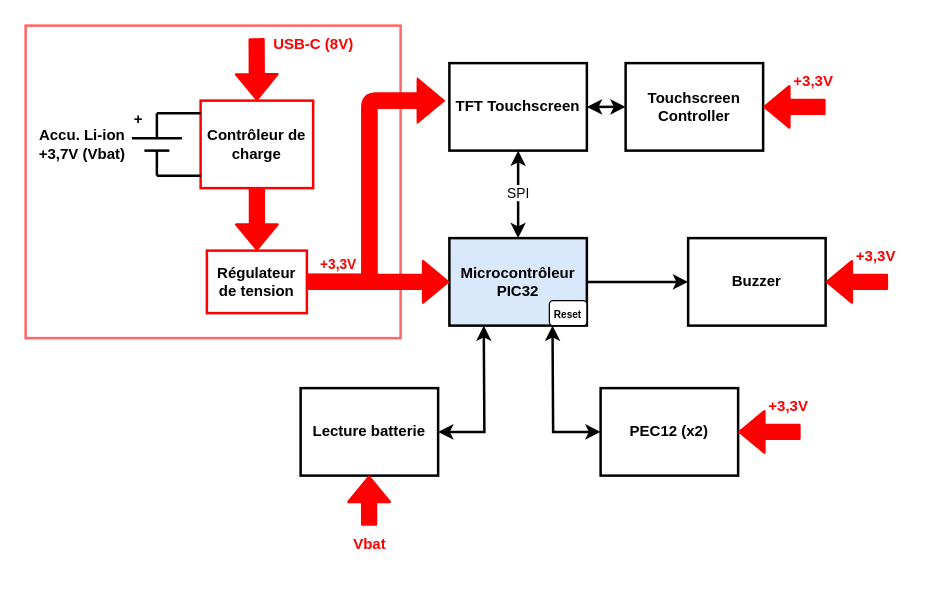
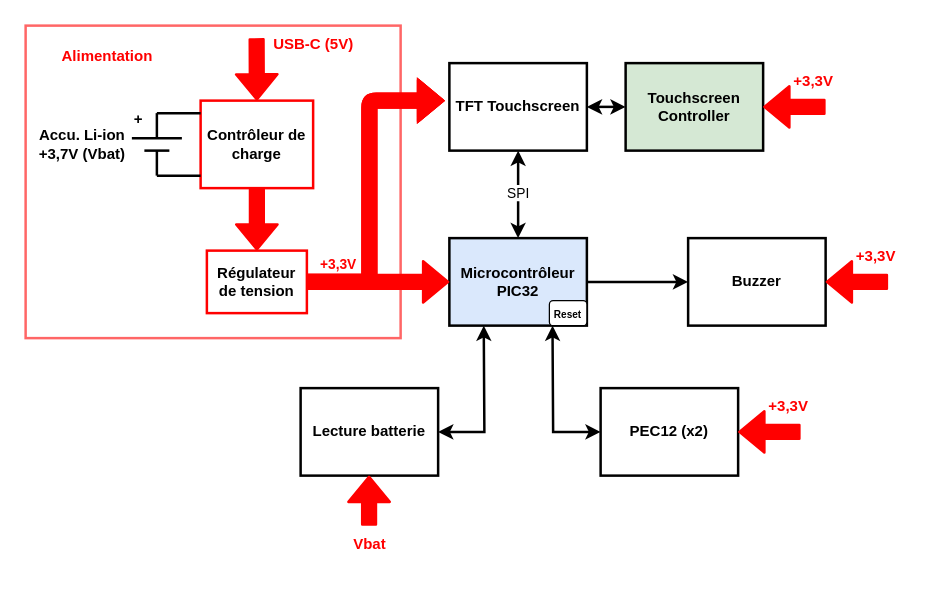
  <mxCell id="0" />
  <mxCell id="1" parent="0" />
  <mxCell id="2" value="&lt;b&gt;Contrôleur de charge&lt;/b&gt;" style="rounded=0;whiteSpace=wrap;html=1;strokeWidth=2;strokeColor=#FF0000;" parent="1" vertex="1"><mxGeometry x="160" y="80" width="90" height="70" as="geometry" /></mxCell>
+ <mxCell id="3" value="&lt;b&gt;&lt;font color=&quot;#ff0000&quot;&gt;Alimentation&lt;/font&gt;&lt;/b&gt;" style="text;html=1;align=center;verticalAlign=middle;resizable=0;points=[];autosize=1;strokeColor=none;fillColor=none;" parent="1" vertex="1"><mxGeometry x="35" y="30" width="100" height="30" as="geometry" /></mxCell>
  <mxCell id="4" value="" style="edgeStyle=orthogonalEdgeStyle;rounded=0;orthogonalLoop=1;jettySize=auto;html=1;strokeWidth=2;" edge="1" parent="1" source="5" target="31"><mxGeometry relative="1" as="geometry" /></mxCell>
  <mxCell id="5" value="&lt;b&gt;Microcontrôleur&lt;br&gt;PIC32&lt;br&gt;&lt;/b&gt;" style="rounded=0;whiteSpace=wrap;html=1;strokeWidth=2;fillColor=#dae8fc;" parent="1" vertex="1"><mxGeometry x="359" y="190" width="110" height="70" as="geometry" /></mxCell>
  <mxCell id="6" value="&lt;b&gt;Régulateur de tension&lt;br&gt;&lt;/b&gt;" style="rounded=0;whiteSpace=wrap;html=1;strokeWidth=2;strokeColor=#FF0000;" parent="1" vertex="1"><mxGeometry x="165" y="200" width="80" height="50" as="geometry" /></mxCell>
- <mxCell id="7" value="&lt;b&gt;&lt;font color=&quot;#ff0000&quot;&gt;USB-C (8V)&lt;/font&gt;&lt;/b&gt;" style="text;html=1;align=center;verticalAlign=middle;resizable=0;points=[];autosize=1;strokeColor=none;fillColor=none;" parent="1" vertex="1"><mxGeometry x="205" y="20" width="90" height="30" as="geometry" /></mxCell>
+ <mxCell id="7" value="&lt;b&gt;&lt;font color=&quot;#ff0000&quot;&gt;USB-C (5V)&lt;/font&gt;&lt;/b&gt;" style="text;html=1;align=center;verticalAlign=middle;resizable=0;points=[];autosize=1;strokeColor=none;fillColor=none;" parent="1" vertex="1"><mxGeometry x="205" y="20" width="90" height="30" as="geometry" /></mxCell>
  <mxCell id="8" value="" style="endArrow=none;html=1;rounded=0;strokeWidth=2;" parent="1" edge="1"><mxGeometry width="50" height="50" relative="1" as="geometry"><mxPoint x="125" y="90" as="sourcePoint" /><mxPoint x="160" y="90" as="targetPoint" /></mxGeometry></mxCell>
  <mxCell id="9" value="" style="endArrow=none;html=1;rounded=0;strokeWidth=2;" parent="1" edge="1"><mxGeometry width="50" height="50" relative="1" as="geometry"><mxPoint x="125" y="140" as="sourcePoint" /><mxPoint x="160" y="140" as="targetPoint" /></mxGeometry></mxCell>
  <mxCell id="10" value="" style="endArrow=none;html=1;rounded=0;strokeWidth=2;" parent="1" edge="1"><mxGeometry width="50" height="50" relative="1" as="geometry"><mxPoint x="125" y="140" as="sourcePoint" /><mxPoint x="125" y="120" as="targetPoint" /></mxGeometry></mxCell>
  <mxCell id="11" value="" style="endArrow=none;html=1;rounded=0;strokeWidth=2;" parent="1" edge="1"><mxGeometry width="50" height="50" relative="1" as="geometry"><mxPoint x="125" y="110" as="sourcePoint" /><mxPoint x="125" y="90" as="targetPoint" /></mxGeometry></mxCell>
  <mxCell id="12" value="" style="endArrow=none;html=1;rounded=0;strokeWidth=2;" parent="1" edge="1"><mxGeometry width="50" height="50" relative="1" as="geometry"><mxPoint x="105" y="110" as="sourcePoint" /><mxPoint x="145" y="110" as="targetPoint" /></mxGeometry></mxCell>
  <mxCell id="13" value="" style="endArrow=none;html=1;rounded=0;strokeWidth=2;" parent="1" edge="1"><mxGeometry width="50" height="50" relative="1" as="geometry"><mxPoint x="115" y="120" as="sourcePoint" /><mxPoint x="135" y="120" as="targetPoint" /></mxGeometry></mxCell>
  <mxCell id="14" value="&lt;b&gt;+&lt;/b&gt;" style="text;html=1;align=center;verticalAlign=middle;resizable=0;points=[];autosize=1;strokeColor=none;fillColor=none;" parent="1" vertex="1"><mxGeometry x="95" y="80" width="30" height="30" as="geometry" /></mxCell>
  <mxCell id="15" value="" style="shape=flexArrow;endArrow=classic;html=1;rounded=1;exitX=1;exitY=0.5;exitDx=0;exitDy=0;entryX=0;entryY=0.5;entryDx=0;entryDy=0;strokeColor=#FF0000;strokeWidth=2;fillColor=#FF0000;" parent="1" source="6" target="5" edge="1"><mxGeometry width="50" height="50" relative="1" as="geometry"><mxPoint x="245" y="224.8" as="sourcePoint" /><mxPoint x="315" y="224.8" as="targetPoint" /></mxGeometry></mxCell>
  <mxCell id="16" value="" style="shape=flexArrow;endArrow=classic;html=1;rounded=1;exitX=0.5;exitY=1;exitDx=0;exitDy=0;entryX=0.5;entryY=0;entryDx=0;entryDy=0;strokeColor=#FF0000;strokeWidth=2;shadow=0;fillColor=#FF0000;" parent="1" source="2" target="6" edge="1"><mxGeometry width="50" height="50" relative="1" as="geometry"><mxPoint x="255" y="235" as="sourcePoint" /><mxPoint x="335" y="235" as="targetPoint" /></mxGeometry></mxCell>
  <mxCell id="17" value="" style="shape=flexArrow;endArrow=classic;html=1;rounded=1;exitX=0.5;exitY=1;exitDx=0;exitDy=0;entryX=0.5;entryY=0;entryDx=0;entryDy=0;strokeColor=#FF0000;strokeWidth=2;shadow=0;fillColor=#FF0000;gradientColor=none;gradientDirection=radial;" parent="1" target="2" edge="1"><mxGeometry width="50" height="50" relative="1" as="geometry"><mxPoint x="204.8" y="30" as="sourcePoint" /><mxPoint x="204.8" y="80" as="targetPoint" /></mxGeometry></mxCell>
  <mxCell id="18" value="" style="shape=flexArrow;endArrow=classic;html=1;rounded=1;exitX=1;exitY=0.5;exitDx=0;exitDy=0;strokeColor=#FF0000;strokeWidth=2;fillColor=#FF0000;fillStyle=auto;" parent="1" source="6" edge="1"><mxGeometry width="50" height="50" relative="1" as="geometry"><mxPoint x="255" y="235" as="sourcePoint" /><mxPoint x="355" y="80" as="targetPoint" /><Array as="points"><mxPoint x="295" y="225" /><mxPoint x="295" y="80" /></Array></mxGeometry></mxCell>
  <mxCell id="19" value="&lt;b&gt;&lt;font color=&quot;#ff0000&quot;&gt;+3,3V&lt;/font&gt;&lt;/b&gt;" style="edgeLabel;html=1;align=center;verticalAlign=middle;resizable=0;points=[];" parent="18" vertex="1" connectable="0"><mxGeometry x="-0.806" y="-2" relative="1" as="geometry"><mxPoint x="-1" y="-17" as="offset" /></mxGeometry></mxCell>
  <mxCell id="20" value="&lt;b&gt;Accu. Li-ion&lt;br&gt;+3,7V (Vbat)&lt;br&gt;&lt;/b&gt;" style="text;html=1;align=center;verticalAlign=middle;resizable=0;points=[];autosize=1;strokeColor=none;fillColor=none;" parent="1" vertex="1"><mxGeometry x="20" y="95" width="90" height="40" as="geometry" /></mxCell>
  <mxCell id="21" value="" style="shape=flexArrow;endArrow=classic;html=1;rounded=1;exitX=1;exitY=0.5;exitDx=0;exitDy=0;strokeColor=#FF0000;strokeWidth=2;fillColor=#FF0000;fillStyle=auto;" edge="1" parent="1"><mxGeometry width="50" height="50" relative="1" as="geometry"><mxPoint x="245" y="225" as="sourcePoint" /><mxPoint x="355" y="80" as="targetPoint" /><Array as="points"><mxPoint x="295" y="225" /><mxPoint x="295" y="80" /></Array></mxGeometry></mxCell>
  <mxCell id="22" value="&lt;b&gt;&lt;font color=&quot;#ff0000&quot;&gt;+3,3V&lt;/font&gt;&lt;/b&gt;" style="edgeLabel;html=1;align=center;verticalAlign=middle;resizable=0;points=[];" vertex="1" connectable="0" parent="21"><mxGeometry x="-0.806" y="-2" relative="1" as="geometry"><mxPoint x="-1" y="-17" as="offset" /></mxGeometry></mxCell>
  <mxCell id="23" value="&lt;b&gt;Lecture batterie&lt;br&gt;&lt;/b&gt;" style="rounded=0;whiteSpace=wrap;html=1;strokeWidth=2;" vertex="1" parent="1"><mxGeometry x="240" y="310" width="110" height="70" as="geometry" /></mxCell>
  <mxCell id="24" value="&lt;b&gt;&lt;font color=&quot;#ff0000&quot;&gt;Vbat&lt;/font&gt;&lt;/b&gt;" style="text;html=1;align=center;verticalAlign=middle;resizable=0;points=[];autosize=1;strokeColor=none;fillColor=none;" vertex="1" parent="1"><mxGeometry x="270" y="420" width="50" height="30" as="geometry" /></mxCell>
  <mxCell id="25" value="&lt;b&gt;TFT Touchscreen&lt;br&gt;&lt;/b&gt;" style="rounded=0;whiteSpace=wrap;html=1;strokeWidth=2;" vertex="1" parent="1"><mxGeometry x="359" y="50" width="110" height="70" as="geometry" /></mxCell>
  <mxCell id="26" value="" style="shape=flexArrow;endArrow=classic;html=1;rounded=1;entryX=0.5;entryY=0;entryDx=0;entryDy=0;strokeColor=#FF0000;strokeWidth=2;shadow=0;fillColor=#FF0000;" edge="1" parent="1"><mxGeometry width="50" height="50" relative="1" as="geometry"><mxPoint x="294.76" y="420" as="sourcePoint" /><mxPoint x="294.76" y="380" as="targetPoint" /></mxGeometry></mxCell>
  <mxCell id="27" value="" style="endArrow=classic;startArrow=classic;html=1;rounded=0;entryX=0.5;entryY=1;entryDx=0;entryDy=0;exitX=0.5;exitY=0;exitDx=0;exitDy=0;strokeWidth=2;" edge="1" parent="1" source="5" target="25"><mxGeometry width="50" height="50" relative="1" as="geometry"><mxPoint x="530" y="240" as="sourcePoint" /><mxPoint x="580" y="190" as="targetPoint" /></mxGeometry></mxCell>
  <mxCell id="28" value="SPI" style="edgeLabel;html=1;align=center;verticalAlign=middle;resizable=0;points=[];" vertex="1" connectable="0" parent="27"><mxGeometry x="0.053" y="1" relative="1" as="geometry"><mxPoint as="offset" /></mxGeometry></mxCell>
- <mxCell id="29" value="&lt;b&gt;Touchscreen Controller&lt;br&gt;&lt;/b&gt;" style="rounded=0;whiteSpace=wrap;html=1;strokeWidth=2;" vertex="1" parent="1"><mxGeometry x="500" y="50" width="110" height="70" as="geometry" /></mxCell>
+ <mxCell id="29" value="&lt;b&gt;Touchscreen Controller&lt;br&gt;&lt;/b&gt;" style="rounded=0;whiteSpace=wrap;html=1;strokeWidth=2;fillColor=#d5e8d4;" vertex="1" parent="1"><mxGeometry x="500" y="50" width="110" height="70" as="geometry" /></mxCell>
  <mxCell id="30" value="" style="endArrow=classic;startArrow=classic;html=1;rounded=0;exitX=1;exitY=0.5;exitDx=0;exitDy=0;entryX=0;entryY=0.5;entryDx=0;entryDy=0;strokeWidth=2;" edge="1" parent="1" source="25" target="29"><mxGeometry width="50" height="50" relative="1" as="geometry"><mxPoint x="570" y="220" as="sourcePoint" /><mxPoint x="620" y="170" as="targetPoint" /></mxGeometry></mxCell>
  <mxCell id="31" value="&lt;b&gt;Buzzer&lt;br&gt;&lt;/b&gt;" style="rounded=0;whiteSpace=wrap;html=1;strokeWidth=2;" vertex="1" parent="1"><mxGeometry x="550" y="190" width="110" height="70" as="geometry" /></mxCell>
  <mxCell id="32" value="" style="shape=flexArrow;endArrow=classic;html=1;rounded=1;entryX=1;entryY=0.5;entryDx=0;entryDy=0;strokeColor=#FF0000;strokeWidth=2;shadow=0;fillColor=#FF0000;" edge="1" parent="1" target="31"><mxGeometry width="50" height="50" relative="1" as="geometry"><mxPoint x="710" y="225" as="sourcePoint" /><mxPoint x="700" y="220" as="targetPoint" /></mxGeometry></mxCell>
  <mxCell id="33" value="&lt;b&gt;&lt;font color=&quot;#ff0000&quot;&gt;+3,3V&lt;/font&gt;&lt;/b&gt;" style="text;html=1;align=center;verticalAlign=middle;resizable=0;points=[];autosize=1;strokeColor=none;fillColor=none;" vertex="1" parent="1"><mxGeometry x="670" y="190" width="60" height="30" as="geometry" /></mxCell>
  <mxCell id="34" value="" style="shape=flexArrow;endArrow=classic;html=1;rounded=1;entryX=1;entryY=0.5;entryDx=0;entryDy=0;strokeColor=#FF0000;strokeWidth=2;shadow=0;fillColor=#FF0000;" edge="1" parent="1"><mxGeometry width="50" height="50" relative="1" as="geometry"><mxPoint x="660" y="85" as="sourcePoint" /><mxPoint x="610" y="85" as="targetPoint" /></mxGeometry></mxCell>
  <mxCell id="35" value="&lt;b&gt;&lt;font color=&quot;#ff0000&quot;&gt;+3,3V&lt;/font&gt;&lt;/b&gt;" style="text;html=1;align=center;verticalAlign=middle;resizable=0;points=[];autosize=1;strokeColor=none;fillColor=none;" vertex="1" parent="1"><mxGeometry x="620" y="50" width="60" height="30" as="geometry" /></mxCell>
  <mxCell id="36" value="" style="rounded=0;whiteSpace=wrap;html=1;fillColor=none;strokeWidth=2;strokeColor=#FF0000;opacity=60;" vertex="1" parent="1"><mxGeometry x="20" y="20" width="300" height="250" as="geometry" /></mxCell>
  <mxCell id="37" value="&lt;font style=&quot;font-size: 8px;&quot;&gt;&lt;b&gt;Reset&lt;/b&gt;&lt;/font&gt;" style="whiteSpace=wrap;html=1;rounded=1;" vertex="1" parent="1"><mxGeometry x="439" y="240" width="30" height="20" as="geometry" /></mxCell>
  <mxCell id="38" value="&lt;b&gt;PEC12 (x2)&lt;br&gt;&lt;/b&gt;" style="rounded=0;whiteSpace=wrap;html=1;strokeWidth=2;" vertex="1" parent="1"><mxGeometry x="480" y="310" width="110" height="70" as="geometry" /></mxCell>
  <mxCell id="39" value="" style="shape=flexArrow;endArrow=classic;html=1;rounded=1;entryX=1;entryY=0.5;entryDx=0;entryDy=0;strokeColor=#FF0000;strokeWidth=2;shadow=0;fillColor=#FF0000;" edge="1" parent="1"><mxGeometry width="50" height="50" relative="1" as="geometry"><mxPoint x="640" y="345" as="sourcePoint" /><mxPoint x="590" y="345" as="targetPoint" /></mxGeometry></mxCell>
  <mxCell id="40" value="&lt;b&gt;&lt;font color=&quot;#ff0000&quot;&gt;+3,3V&lt;/font&gt;&lt;/b&gt;" style="text;html=1;align=center;verticalAlign=middle;resizable=0;points=[];autosize=1;strokeColor=none;fillColor=none;" vertex="1" parent="1"><mxGeometry x="600" y="310" width="60" height="30" as="geometry" /></mxCell>
  <mxCell id="41" value="" style="endArrow=classic;startArrow=classic;html=1;rounded=0;exitX=0.75;exitY=1;exitDx=0;exitDy=0;entryX=0;entryY=0.5;entryDx=0;entryDy=0;strokeWidth=2;" edge="1" parent="1" source="5" target="38"><mxGeometry width="50" height="50" relative="1" as="geometry"><mxPoint x="450" y="470" as="sourcePoint" /><mxPoint x="500" y="420" as="targetPoint" /><Array as="points"><mxPoint x="442" y="345" /></Array></mxGeometry></mxCell>
  <mxCell id="42" value="" style="endArrow=classic;startArrow=classic;html=1;rounded=0;exitX=1;exitY=0.5;exitDx=0;exitDy=0;entryX=0.25;entryY=1;entryDx=0;entryDy=0;strokeWidth=2;" edge="1" parent="1" source="23" target="5"><mxGeometry width="50" height="50" relative="1" as="geometry"><mxPoint x="310" y="300" as="sourcePoint" /><mxPoint x="360" y="250" as="targetPoint" /><Array as="points"><mxPoint x="387" y="345" /></Array></mxGeometry></mxCell>
